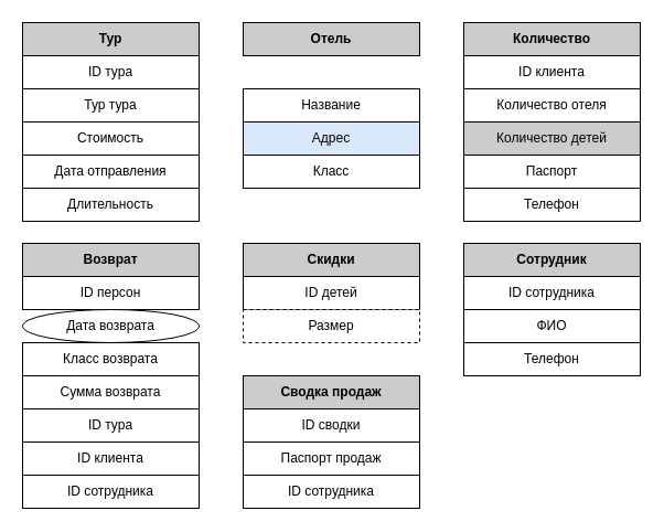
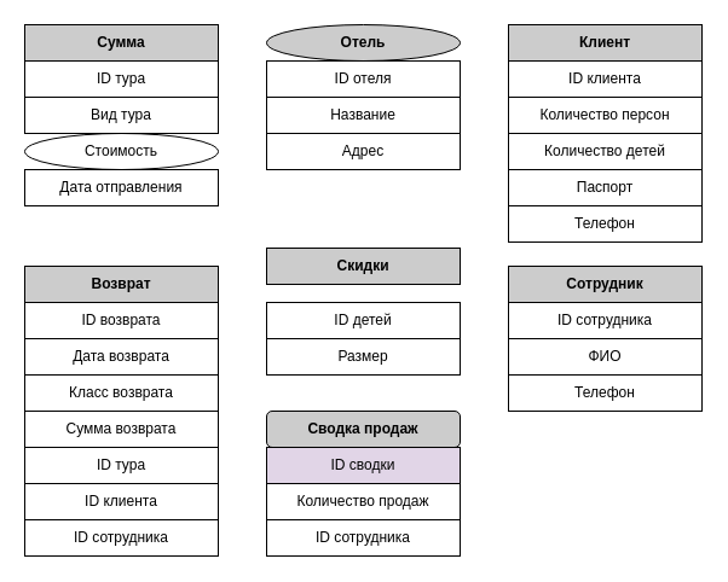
  <mxCell id="0" />
  <mxCell id="1" parent="0" />
- <mxCell id="2" value="&lt;b&gt;Тур&lt;/b&gt;" style="rounded=0;whiteSpace=wrap;html=1;fillColor=#CCCCCC;strokeColor=#000000;" vertex="1" parent="1"><mxGeometry x="20" y="20" width="160" height="30" as="geometry" /></mxCell>
+ <mxCell id="2" value="&lt;b&gt;Сумма&lt;/b&gt;" style="rounded=0;whiteSpace=wrap;html=1;fillColor=#CCCCCC;strokeColor=#000000;" vertex="1" parent="1"><mxGeometry x="20" y="20" width="160" height="30" as="geometry" /></mxCell>
  <mxCell id="3" value="ID тура" style="rounded=0;whiteSpace=wrap;html=1;strokeColor=#000000;" vertex="1" parent="1"><mxGeometry x="20" y="50" width="160" height="30" as="geometry" /></mxCell>
- <mxCell id="4" value="Стоимость" style="rounded=0;whiteSpace=wrap;html=1;strokeColor=#000000;" vertex="1" parent="1"><mxGeometry x="20" y="110" width="160" height="30" as="geometry" /></mxCell>
- <mxCell id="5" value="Длительность" style="rounded=0;whiteSpace=wrap;html=1;strokeColor=#000000;" vertex="1" parent="1"><mxGeometry x="20" y="170" width="160" height="30" as="geometry" /></mxCell>
- <mxCell id="6" value="Тур тура" style="rounded=0;whiteSpace=wrap;html=1;strokeColor=#000000;" vertex="1" parent="1"><mxGeometry x="20" y="80" width="160" height="30" as="geometry" /></mxCell>
- <mxCell id="7" value="&lt;b&gt;Отель&lt;/b&gt;" style="rounded=0;whiteSpace=wrap;html=1;fillColor=#CCCCCC;strokeColor=#000000;" vertex="1" parent="1"><mxGeometry x="220" y="20" width="160" height="30" as="geometry" /></mxCell>
- <mxCell id="9" value="Адрес" style="rounded=0;whiteSpace=wrap;html=1;strokeColor=#000000;fillColor=#dae8fc;" vertex="1" parent="1"><mxGeometry x="220" y="110" width="160" height="30" as="geometry" /></mxCell>
- <mxCell id="10" value="Класс" style="rounded=0;whiteSpace=wrap;html=1;strokeColor=#000000;" vertex="1" parent="1"><mxGeometry x="220" y="140" width="160" height="30" as="geometry" /></mxCell>
+ <mxCell id="4" value="Стоимость" style="ellipse;whiteSpace=wrap;html=1;strokeColor=#000000;" vertex="1" parent="1"><mxGeometry x="20" y="110" width="160" height="30" as="geometry" /></mxCell>
+ <mxCell id="6" value="Вид тура" style="rounded=0;whiteSpace=wrap;html=1;strokeColor=#000000;" vertex="1" parent="1"><mxGeometry x="20" y="80" width="160" height="30" as="geometry" /></mxCell>
+ <mxCell id="7" value="&lt;b&gt;Отель&lt;/b&gt;" style="ellipse;whiteSpace=wrap;html=1;fillColor=#CCCCCC;strokeColor=#000000;" vertex="1" parent="1"><mxGeometry x="220" y="20" width="160" height="30" as="geometry" /></mxCell>
+ <mxCell id="8" value="ID отеля" style="rounded=0;whiteSpace=wrap;html=1;strokeColor=#000000;" vertex="1" parent="1"><mxGeometry x="220" y="50" width="160" height="30" as="geometry" /></mxCell>
+ <mxCell id="9" value="Адрес" style="rounded=0;whiteSpace=wrap;html=1;strokeColor=#000000;" vertex="1" parent="1"><mxGeometry x="220" y="110" width="160" height="30" as="geometry" /></mxCell>
  <mxCell id="11" value="Название" style="rounded=0;whiteSpace=wrap;html=1;strokeColor=#000000;" vertex="1" parent="1"><mxGeometry x="220" y="80" width="160" height="30" as="geometry" /></mxCell>
- <mxCell id="12" value="&lt;b&gt;Скидки&lt;/b&gt;" style="rounded=0;whiteSpace=wrap;html=1;strokeColor=#000000;fillColor=#CCCCCC;" vertex="1" parent="1"><mxGeometry x="220" y="220" width="160" height="30" as="geometry" /></mxCell>
+ <mxCell id="12" value="&lt;b&gt;Скидки&lt;/b&gt;" style="rounded=0;whiteSpace=wrap;html=1;strokeColor=#000000;fillColor=#CCCCCC;" vertex="1" parent="1"><mxGeometry x="220" y="205" width="160" height="30" as="geometry" /></mxCell>
  <mxCell id="13" value="ID детей" style="rounded=0;whiteSpace=wrap;html=1;strokeColor=#000000;" vertex="1" parent="1"><mxGeometry x="220" y="250" width="160" height="30" as="geometry" /></mxCell>
- <mxCell id="14" value="Размер" style="rounded=0;whiteSpace=wrap;html=1;strokeColor=#000000;dashed=1;" vertex="1" parent="1"><mxGeometry x="220" y="280" width="160" height="30" as="geometry" /></mxCell>
- <mxCell id="15" value="&lt;b&gt;Количество&lt;/b&gt;" style="rounded=0;whiteSpace=wrap;html=1;fillColor=#CCCCCC;strokeColor=#000000;" vertex="1" parent="1"><mxGeometry x="420" y="20" width="160" height="30" as="geometry" /></mxCell>
+ <mxCell id="14" value="Размер" style="rounded=0;whiteSpace=wrap;html=1;strokeColor=#000000;" vertex="1" parent="1"><mxGeometry x="220" y="280" width="160" height="30" as="geometry" /></mxCell>
+ <mxCell id="15" value="&lt;b&gt;Клиент&lt;/b&gt;" style="rounded=0;whiteSpace=wrap;html=1;fillColor=#CCCCCC;strokeColor=#000000;" vertex="1" parent="1"><mxGeometry x="420" y="20" width="160" height="30" as="geometry" /></mxCell>
  <mxCell id="16" value="ID клиента" style="rounded=0;whiteSpace=wrap;html=1;strokeColor=#000000;" vertex="1" parent="1"><mxGeometry x="420" y="50" width="160" height="30" as="geometry" /></mxCell>
- <mxCell id="17" value="Количество детей" style="rounded=0;whiteSpace=wrap;html=1;strokeColor=#000000;fillColor=#cccccc;" vertex="1" parent="1"><mxGeometry x="420" y="110" width="160" height="30" as="geometry" /></mxCell>
+ <mxCell id="17" value="Количество детей" style="rounded=0;whiteSpace=wrap;html=1;strokeColor=#000000;" vertex="1" parent="1"><mxGeometry x="420" y="110" width="160" height="30" as="geometry" /></mxCell>
  <mxCell id="18" value="Паспорт" style="rounded=0;whiteSpace=wrap;html=1;strokeColor=#000000;" vertex="1" parent="1"><mxGeometry x="420" y="140" width="160" height="30" as="geometry" /></mxCell>
- <mxCell id="19" value="Количество отеля" style="rounded=0;whiteSpace=wrap;html=1;strokeColor=#000000;" vertex="1" parent="1"><mxGeometry x="420" y="80" width="160" height="30" as="geometry" /></mxCell>
+ <mxCell id="19" value="Количество персон" style="rounded=0;whiteSpace=wrap;html=1;strokeColor=#000000;" vertex="1" parent="1"><mxGeometry x="420" y="80" width="160" height="30" as="geometry" /></mxCell>
  <mxCell id="20" value="Телефон" style="rounded=0;whiteSpace=wrap;html=1;strokeColor=#000000;" vertex="1" parent="1"><mxGeometry x="420" y="170" width="160" height="30" as="geometry" /></mxCell>
  <mxCell id="21" value="&lt;b&gt;Сотрудник&lt;/b&gt;" style="rounded=0;whiteSpace=wrap;html=1;strokeColor=#000000;fillColor=#CCCCCC;" vertex="1" parent="1"><mxGeometry x="420" y="220" width="160" height="30" as="geometry" /></mxCell>
  <mxCell id="22" value="ID сотрудника" style="rounded=0;whiteSpace=wrap;html=1;strokeColor=#000000;" vertex="1" parent="1"><mxGeometry x="420" y="250" width="160" height="30" as="geometry" /></mxCell>
  <mxCell id="23" value="ФИО" style="rounded=0;whiteSpace=wrap;html=1;strokeColor=#000000;" vertex="1" parent="1"><mxGeometry x="420" y="280" width="160" height="30" as="geometry" /></mxCell>
  <mxCell id="24" value="Телефон" style="rounded=0;whiteSpace=wrap;html=1;strokeColor=#000000;" vertex="1" parent="1"><mxGeometry x="420" y="310" width="160" height="30" as="geometry" /></mxCell>
  <mxCell id="25" value="&lt;b&gt;Возврат&lt;/b&gt;" style="rounded=0;whiteSpace=wrap;html=1;strokeColor=#000000;fillColor=#CCCCCC;" vertex="1" parent="1"><mxGeometry x="20" y="220" width="160" height="30" as="geometry" /></mxCell>
- <mxCell id="26" value="ID персон" style="rounded=0;whiteSpace=wrap;html=1;strokeColor=#000000;" vertex="1" parent="1"><mxGeometry x="20" y="250" width="160" height="30" as="geometry" /></mxCell>
- <mxCell id="27" value="Дата возврата" style="ellipse;whiteSpace=wrap;html=1;strokeColor=#000000;" vertex="1" parent="1"><mxGeometry x="20" y="280" width="160" height="30" as="geometry" /></mxCell>
+ <mxCell id="26" value="ID возврата" style="rounded=0;whiteSpace=wrap;html=1;strokeColor=#000000;" vertex="1" parent="1"><mxGeometry x="20" y="250" width="160" height="30" as="geometry" /></mxCell>
+ <mxCell id="27" value="Дата возврата" style="rounded=0;whiteSpace=wrap;html=1;strokeColor=#000000;" vertex="1" parent="1"><mxGeometry x="20" y="280" width="160" height="30" as="geometry" /></mxCell>
  <mxCell id="28" value="Класс возврата" style="rounded=0;whiteSpace=wrap;html=1;strokeColor=#000000;" vertex="1" parent="1"><mxGeometry x="20" y="310" width="160" height="30" as="geometry" /></mxCell>
  <mxCell id="29" value="Дата отправления" style="rounded=0;whiteSpace=wrap;html=1;strokeColor=#000000;" vertex="1" parent="1"><mxGeometry x="20" y="140" width="160" height="30" as="geometry" /></mxCell>
  <mxCell id="30" value="Сумма возврата" style="rounded=0;whiteSpace=wrap;html=1;strokeColor=#000000;" vertex="1" parent="1"><mxGeometry x="20" y="340" width="160" height="30" as="geometry" /></mxCell>
  <mxCell id="31" value="ID тура" style="rounded=0;whiteSpace=wrap;html=1;strokeColor=#000000;" vertex="1" parent="1"><mxGeometry x="20" y="370" width="160" height="30" as="geometry" /></mxCell>
  <mxCell id="32" value="ID клиента" style="rounded=0;whiteSpace=wrap;html=1;strokeColor=#000000;" vertex="1" parent="1"><mxGeometry x="20" y="400" width="160" height="30" as="geometry" /></mxCell>
  <mxCell id="33" value="ID сотрудника" style="rounded=0;whiteSpace=wrap;html=1;strokeColor=#000000;" vertex="1" parent="1"><mxGeometry x="20" y="430" width="160" height="30" as="geometry" /></mxCell>
- <mxCell id="34" value="&lt;b&gt;Сводка продаж&lt;/b&gt;" style="rounded=0;whiteSpace=wrap;html=1;strokeColor=#000000;fillColor=#CCCCCC;" vertex="1" parent="1"><mxGeometry x="220" y="340" width="160" height="30" as="geometry" /></mxCell>
- <mxCell id="35" value="Паспорт продаж" style="rounded=0;whiteSpace=wrap;html=1;strokeColor=#000000;" vertex="1" parent="1"><mxGeometry x="220" y="400" width="160" height="30" as="geometry" /></mxCell>
+ <mxCell id="34" value="&lt;b&gt;Сводка продаж&lt;/b&gt;" style="whiteSpace=wrap;html=1;strokeColor=#000000;fillColor=#CCCCCC;rounded=1;" vertex="1" parent="1"><mxGeometry x="220" y="340" width="160" height="30" as="geometry" /></mxCell>
+ <mxCell id="35" value="Количество продаж" style="rounded=0;whiteSpace=wrap;html=1;strokeColor=#000000;" vertex="1" parent="1"><mxGeometry x="220" y="400" width="160" height="30" as="geometry" /></mxCell>
  <mxCell id="36" value="ID сотрудника" style="rounded=0;whiteSpace=wrap;html=1;strokeColor=#000000;" vertex="1" parent="1"><mxGeometry x="220" y="430" width="160" height="30" as="geometry" /></mxCell>
- <mxCell id="37" value="ID сводки" style="rounded=0;whiteSpace=wrap;html=1;strokeColor=#000000;" vertex="1" parent="1"><mxGeometry x="220" y="370" width="160" height="30" as="geometry" /></mxCell>
+ <mxCell id="37" value="ID сводки" style="rounded=0;whiteSpace=wrap;html=1;strokeColor=#000000;fillColor=#e1d5e7;" vertex="1" parent="1"><mxGeometry x="220" y="370" width="160" height="30" as="geometry" /></mxCell>
